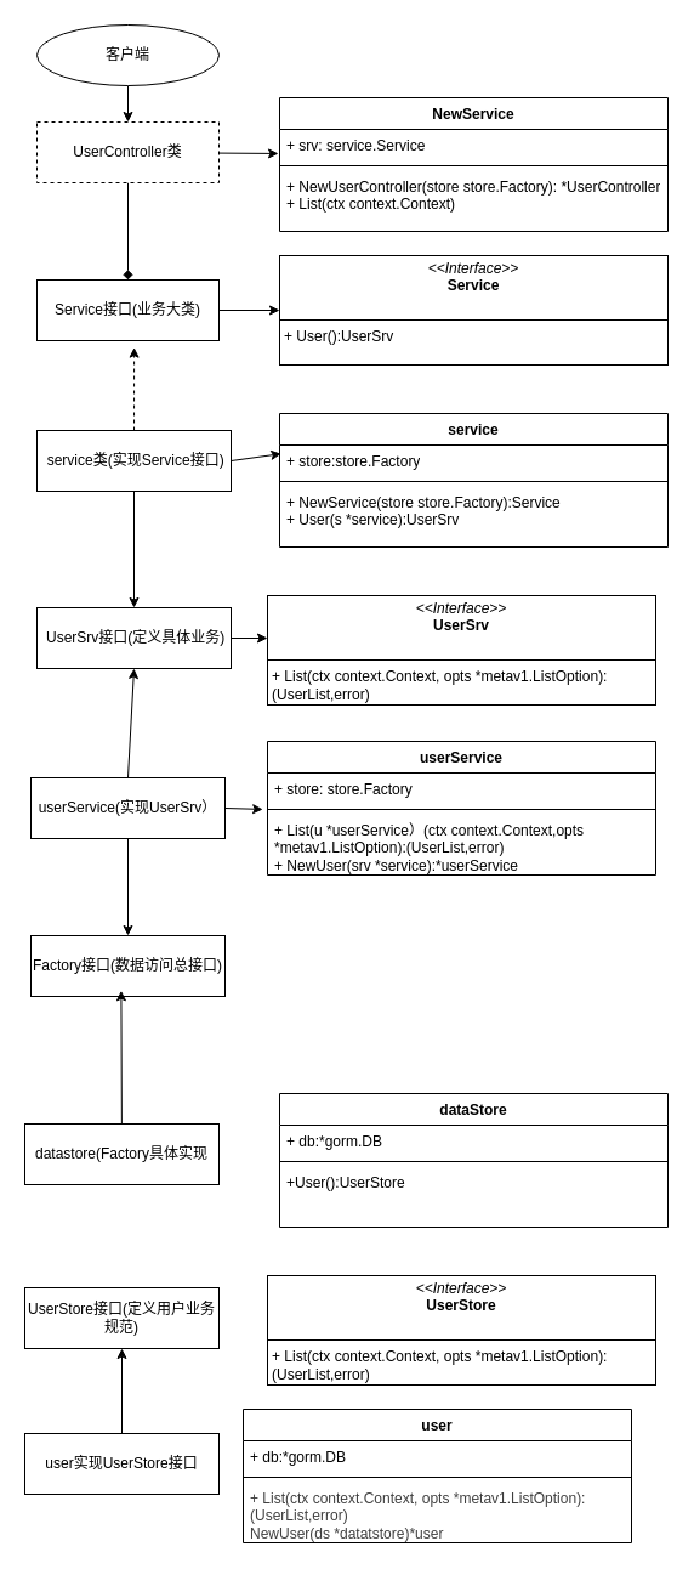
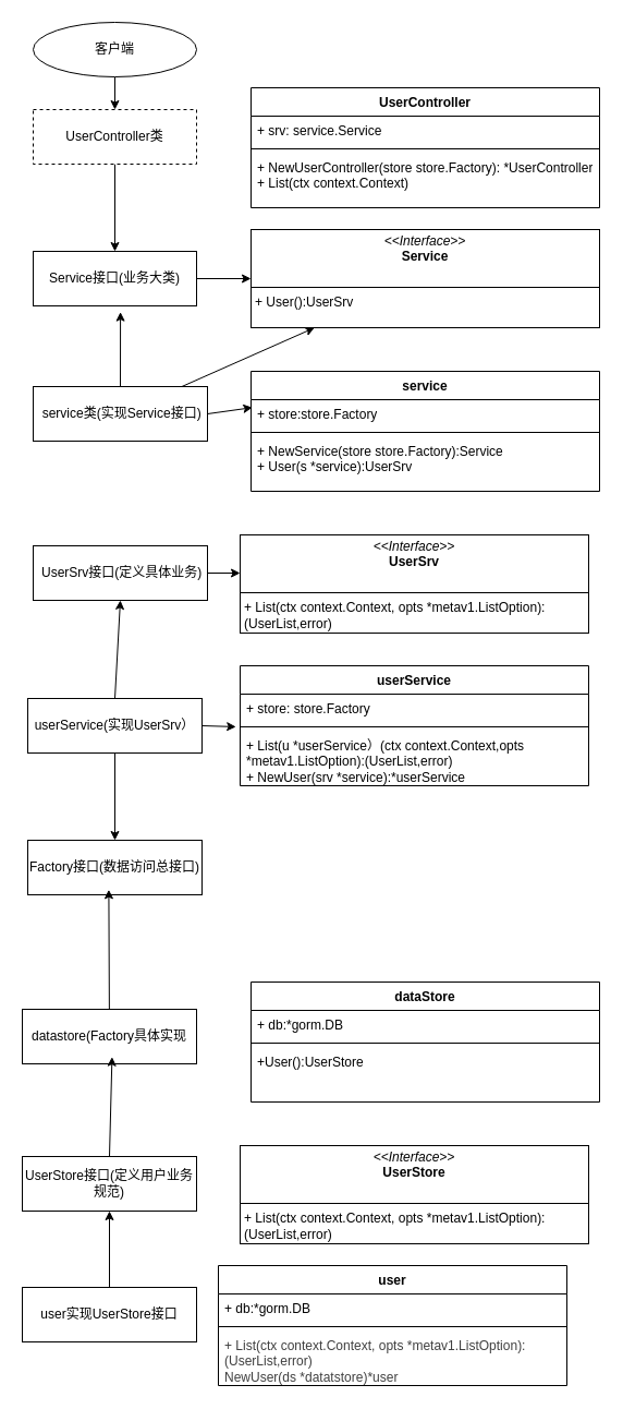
  <mxCell id="0" />
  <mxCell id="1" parent="0" />
  <mxCell id="2" style="edgeStyle=none;html=1;exitX=0.5;exitY=1;exitDx=0;exitDy=0;entryX=0.5;entryY=0;entryDx=0;entryDy=0;" edge="1" parent="1" source="3" target="5"><mxGeometry relative="1" as="geometry" /></mxCell>
  <mxCell id="3" value="客户端" style="ellipse;whiteSpace=wrap;html=1;" vertex="1" parent="1"><mxGeometry x="30" y="20" width="150" height="50" as="geometry" /></mxCell>
- <mxCell id="4" style="edgeStyle=none;html=1;entryX=0.5;entryY=0;entryDx=0;entryDy=0;endArrow=diamond;" edge="1" parent="1" source="5" target="12"><mxGeometry relative="1" as="geometry" /></mxCell>
+ <mxCell id="4" style="edgeStyle=none;html=1;entryX=0.5;entryY=0;entryDx=0;entryDy=0;" edge="1" parent="1" source="5" target="12"><mxGeometry relative="1" as="geometry" /></mxCell>
  <mxCell id="5" value="UserController类" style="rounded=0;whiteSpace=wrap;html=1;dashed=1;" vertex="1" parent="1"><mxGeometry x="30" y="100" width="150" height="50" as="geometry" /></mxCell>
- <mxCell id="6" value="NewService" style="swimlane;fontStyle=1;align=center;verticalAlign=top;childLayout=stackLayout;horizontal=1;startSize=26;horizontalStack=0;resizeParent=1;resizeParentMax=0;resizeLast=0;collapsible=1;marginBottom=0;whiteSpace=wrap;html=1;" vertex="1" parent="1"><mxGeometry x="230" y="80" width="320" height="110" as="geometry" /></mxCell>
+ <mxCell id="6" value="UserController" style="swimlane;fontStyle=1;align=center;verticalAlign=top;childLayout=stackLayout;horizontal=1;startSize=26;horizontalStack=0;resizeParent=1;resizeParentMax=0;resizeLast=0;collapsible=1;marginBottom=0;whiteSpace=wrap;html=1;" vertex="1" parent="1"><mxGeometry x="230" y="80" width="320" height="110" as="geometry" /></mxCell>
  <mxCell id="7" value="+ srv: service.Service" style="text;strokeColor=none;fillColor=none;align=left;verticalAlign=top;spacingLeft=4;spacingRight=4;overflow=hidden;rotatable=0;points=[[0,0.5],[1,0.5]];portConstraint=eastwest;whiteSpace=wrap;html=1;" vertex="1" parent="6"><mxGeometry y="26" width="320" height="26" as="geometry" /></mxCell>
  <mxCell id="8" value="" style="line;strokeWidth=1;fillColor=none;align=left;verticalAlign=middle;spacingTop=-1;spacingLeft=3;spacingRight=3;rotatable=0;labelPosition=right;points=[];portConstraint=eastwest;strokeColor=inherit;" vertex="1" parent="6"><mxGeometry y="52" width="320" height="8" as="geometry" /></mxCell>
  <mxCell id="9" value="+ NewUserController(store store.Factory): *UserController&lt;div&gt;+ List(ctx context.Context)&lt;/div&gt;" style="text;strokeColor=none;fillColor=none;align=left;verticalAlign=top;spacingLeft=4;spacingRight=4;overflow=hidden;rotatable=0;points=[[0,0.5],[1,0.5]];portConstraint=eastwest;whiteSpace=wrap;html=1;" vertex="1" parent="6"><mxGeometry y="60" width="320" height="50" as="geometry" /></mxCell>
- <mxCell id="10" style="edgeStyle=none;html=1;entryX=-0.003;entryY=0.768;entryDx=0;entryDy=0;entryPerimeter=0;" edge="1" parent="1" source="5" target="7"><mxGeometry relative="1" as="geometry" /></mxCell>
  <mxCell id="11" style="edgeStyle=none;html=1;entryX=0;entryY=0.5;entryDx=0;entryDy=0;" edge="1" parent="1" source="12" target="13"><mxGeometry relative="1" as="geometry" /></mxCell>
  <mxCell id="12" value="Service接口(业务大类)" style="rounded=0;whiteSpace=wrap;html=1;" vertex="1" parent="1"><mxGeometry x="30" y="230" width="150" height="50" as="geometry" /></mxCell>
  <mxCell id="13" value="&lt;p style=&quot;margin:0px;margin-top:4px;text-align:center;&quot;&gt;&lt;i&gt;&amp;lt;&amp;lt;Interface&amp;gt;&amp;gt;&lt;/i&gt;&lt;br&gt;&lt;b&gt;Service&lt;/b&gt;&lt;/p&gt;&lt;p style=&quot;margin:0px;margin-left:4px;&quot;&gt;&lt;br&gt;&lt;/p&gt;&lt;hr size=&quot;1&quot; style=&quot;border-style:solid;&quot;&gt;&lt;p style=&quot;margin:0px;margin-left:4px;&quot;&gt;+ User():UserSrv&lt;br&gt;&lt;/p&gt;" style="verticalAlign=top;align=left;overflow=fill;html=1;whiteSpace=wrap;" vertex="1" parent="1"><mxGeometry x="230" y="210" width="320" height="90" as="geometry" /></mxCell>
- <mxCell id="14" style="edgeStyle=none;html=1;entryX=0.5;entryY=0;entryDx=0;entryDy=0;" edge="1" parent="1" source="15" target="22"><mxGeometry relative="1" as="geometry" /></mxCell>
+ <mxCell id="14" style="edgeStyle=none;html=1;" edge="1" parent="1" source="15" target="13"><mxGeometry relative="1" as="geometry" /></mxCell>
  <mxCell id="15" value="&amp;nbsp;service类(实现Service接口)" style="rounded=0;whiteSpace=wrap;html=1;" vertex="1" parent="1"><mxGeometry x="30" y="354" width="160" height="50" as="geometry" /></mxCell>
- <mxCell id="16" style="edgeStyle=none;html=1;entryX=0.534;entryY=1.112;entryDx=0;entryDy=0;entryPerimeter=0;dashed=1;" edge="1" parent="1" source="15" target="12"><mxGeometry relative="1" as="geometry" /></mxCell>
+ <mxCell id="16" style="edgeStyle=none;html=1;entryX=0.534;entryY=1.112;entryDx=0;entryDy=0;entryPerimeter=0;" edge="1" parent="1" source="15" target="12"><mxGeometry relative="1" as="geometry" /></mxCell>
  <mxCell id="17" value="service" style="swimlane;fontStyle=1;align=center;verticalAlign=top;childLayout=stackLayout;horizontal=1;startSize=26;horizontalStack=0;resizeParent=1;resizeParentMax=0;resizeLast=0;collapsible=1;marginBottom=0;whiteSpace=wrap;html=1;" vertex="1" parent="1"><mxGeometry x="230" width="320" height="110" as="geometry" y="340" /></mxCell>
  <mxCell id="18" value="+ store:store.Factory" style="text;strokeColor=none;fillColor=none;align=left;verticalAlign=top;spacingLeft=4;spacingRight=4;overflow=hidden;rotatable=0;points=[[0,0.5],[1,0.5]];portConstraint=eastwest;whiteSpace=wrap;html=1;" vertex="1" parent="17"><mxGeometry y="26" width="320" height="26" as="geometry" /></mxCell>
  <mxCell id="19" value="" style="line;strokeWidth=1;fillColor=none;align=left;verticalAlign=middle;spacingTop=-1;spacingLeft=3;spacingRight=3;rotatable=0;labelPosition=right;points=[];portConstraint=eastwest;strokeColor=inherit;" vertex="1" parent="17"><mxGeometry y="52" width="320" height="8" as="geometry" /></mxCell>
  <mxCell id="20" value="+ NewService(store store.Factory):Service&lt;div&gt;+ User(s *service):UserSrv&lt;/div&gt;" style="text;strokeColor=none;fillColor=none;align=left;verticalAlign=top;spacingLeft=4;spacingRight=4;overflow=hidden;rotatable=0;points=[[0,0.5],[1,0.5]];portConstraint=eastwest;whiteSpace=wrap;html=1;" vertex="1" parent="17"><mxGeometry y="60" width="320" height="50" as="geometry" /></mxCell>
  <mxCell id="21" style="edgeStyle=none;html=1;exitX=1;exitY=0.5;exitDx=0;exitDy=0;entryX=0.004;entryY=0.277;entryDx=0;entryDy=0;entryPerimeter=0;" edge="1" parent="1" source="15" target="18"><mxGeometry relative="1" as="geometry" /></mxCell>
  <mxCell id="22" value="&amp;nbsp;UserSrv接口(定义具体业务)" style="rounded=0;whiteSpace=wrap;html=1;" vertex="1" parent="1"><mxGeometry x="30" y="500" width="160" height="50" as="geometry" /></mxCell>
  <mxCell id="23" value="&lt;p style=&quot;margin:0px;margin-top:4px;text-align:center;&quot;&gt;&lt;i&gt;&amp;lt;&amp;lt;Interface&amp;gt;&amp;gt;&lt;/i&gt;&lt;br&gt;&lt;b&gt;UserSrv&lt;/b&gt;&lt;/p&gt;&lt;p style=&quot;margin:0px;margin-left:4px;&quot;&gt;&lt;br&gt;&lt;/p&gt;&lt;hr size=&quot;1&quot; style=&quot;border-style:solid;&quot;&gt;&lt;p style=&quot;margin:0px;margin-left:4px;&quot;&gt;+ List(ctx context.Context, opts *metav1.ListOption):(UserList,error)&lt;br&gt;&lt;/p&gt;" style="verticalAlign=top;align=left;overflow=fill;html=1;whiteSpace=wrap;" vertex="1" parent="1"><mxGeometry x="220" y="490" width="320" height="90" as="geometry" /></mxCell>
  <mxCell id="24" style="edgeStyle=none;html=1;entryX=0;entryY=0.389;entryDx=0;entryDy=0;entryPerimeter=0;" edge="1" parent="1" source="22" target="23"><mxGeometry relative="1" as="geometry" /></mxCell>
  <mxCell id="25" style="edgeStyle=none;html=1;exitX=0.5;exitY=0;exitDx=0;exitDy=0;entryX=0.5;entryY=1;entryDx=0;entryDy=0;" edge="1" parent="1" source="27" target="22"><mxGeometry relative="1" as="geometry" /></mxCell>
  <mxCell id="26" style="edgeStyle=none;html=1;entryX=0.5;entryY=0;entryDx=0;entryDy=0;" edge="1" parent="1" source="27" target="33"><mxGeometry relative="1" as="geometry" /></mxCell>
  <mxCell id="27" value="userService(实现UserSrv）" style="rounded=0;whiteSpace=wrap;html=1;" vertex="1" parent="1"><mxGeometry x="25" y="640" width="160" height="50" as="geometry" /></mxCell>
  <mxCell id="28" value="userService" style="swimlane;fontStyle=1;align=center;verticalAlign=top;childLayout=stackLayout;horizontal=1;startSize=26;horizontalStack=0;resizeParent=1;resizeParentMax=0;resizeLast=0;collapsible=1;marginBottom=0;whiteSpace=wrap;html=1;" vertex="1" parent="1"><mxGeometry x="220" y="610" width="320" height="110" as="geometry" /></mxCell>
  <mxCell id="29" value="+ store: store.Factory" style="text;strokeColor=none;fillColor=none;align=left;verticalAlign=top;spacingLeft=4;spacingRight=4;overflow=hidden;rotatable=0;points=[[0,0.5],[1,0.5]];portConstraint=eastwest;whiteSpace=wrap;html=1;" vertex="1" parent="28"><mxGeometry y="26" width="320" height="26" as="geometry" /></mxCell>
  <mxCell id="30" value="" style="line;strokeWidth=1;fillColor=none;align=left;verticalAlign=middle;spacingTop=-1;spacingLeft=3;spacingRight=3;rotatable=0;labelPosition=right;points=[];portConstraint=eastwest;strokeColor=inherit;" vertex="1" parent="28"><mxGeometry y="52" width="320" height="8" as="geometry" /></mxCell>
  <mxCell id="31" value="+ List(u *userService）(ctx context.Context,opts *metav1.ListOption):(UserList,error)&lt;div&gt;+ NewUser(srv *service):*userService&lt;/div&gt;" style="text;strokeColor=none;fillColor=none;align=left;verticalAlign=top;spacingLeft=4;spacingRight=4;overflow=hidden;rotatable=0;points=[[0,0.5],[1,0.5]];portConstraint=eastwest;whiteSpace=wrap;html=1;" vertex="1" parent="28"><mxGeometry y="60" width="320" height="50" as="geometry" /></mxCell>
  <mxCell id="32" style="edgeStyle=none;html=1;exitX=1;exitY=0.5;exitDx=0;exitDy=0;entryX=-0.012;entryY=-0.081;entryDx=0;entryDy=0;entryPerimeter=0;" edge="1" parent="1" source="27" target="31"><mxGeometry relative="1" as="geometry" /></mxCell>
  <mxCell id="33" value="Factory接口(数据访问总接口)" style="rounded=0;whiteSpace=wrap;html=1;" vertex="1" parent="1"><mxGeometry x="25" y="770" width="160" height="50" as="geometry" /></mxCell>
  <mxCell id="34" value="datastore(Factory具体实现" style="rounded=0;whiteSpace=wrap;html=1;" vertex="1" parent="1"><mxGeometry x="20" y="925" width="160" height="50" as="geometry" /></mxCell>
  <mxCell id="35" style="edgeStyle=none;html=1;entryX=0.465;entryY=0.906;entryDx=0;entryDy=0;entryPerimeter=0;" edge="1" parent="1" source="34" target="33"><mxGeometry relative="1" as="geometry" /></mxCell>
  <mxCell id="36" value="dataStore" style="swimlane;fontStyle=1;align=center;verticalAlign=top;childLayout=stackLayout;horizontal=1;startSize=26;horizontalStack=0;resizeParent=1;resizeParentMax=0;resizeLast=0;collapsible=1;marginBottom=0;whiteSpace=wrap;html=1;" vertex="1" parent="1"><mxGeometry x="230" y="900" width="320" height="110" as="geometry" /></mxCell>
  <mxCell id="37" value="+ db:*gorm.DB" style="text;strokeColor=none;fillColor=none;align=left;verticalAlign=top;spacingLeft=4;spacingRight=4;overflow=hidden;rotatable=0;points=[[0,0.5],[1,0.5]];portConstraint=eastwest;whiteSpace=wrap;html=1;" vertex="1" parent="36"><mxGeometry y="26" width="320" height="26" as="geometry" /></mxCell>
  <mxCell id="38" value="" style="line;strokeWidth=1;fillColor=none;align=left;verticalAlign=middle;spacingTop=-1;spacingLeft=3;spacingRight=3;rotatable=0;labelPosition=right;points=[];portConstraint=eastwest;strokeColor=inherit;" vertex="1" parent="36"><mxGeometry y="52" width="320" height="8" as="geometry" /></mxCell>
  <mxCell id="39" value="+User():UserStore&lt;div&gt;&lt;br&gt;&lt;/div&gt;" style="text;strokeColor=none;fillColor=none;align=left;verticalAlign=top;spacingLeft=4;spacingRight=4;overflow=hidden;rotatable=0;points=[[0,0.5],[1,0.5]];portConstraint=eastwest;whiteSpace=wrap;html=1;" vertex="1" parent="36"><mxGeometry y="60" width="320" height="50" as="geometry" /></mxCell>
  <mxCell id="40" value="UserStore接口(定义用户业务规范)" style="rounded=0;whiteSpace=wrap;html=1;" vertex="1" parent="1"><mxGeometry x="20" y="1060" width="160" height="50" as="geometry" /></mxCell>
  <mxCell id="41" value="&lt;p style=&quot;margin:0px;margin-top:4px;text-align:center;&quot;&gt;&lt;i&gt;&amp;lt;&amp;lt;Interface&amp;gt;&amp;gt;&lt;/i&gt;&lt;br&gt;&lt;b&gt;UserStore&lt;/b&gt;&lt;/p&gt;&lt;p style=&quot;margin:0px;margin-left:4px;&quot;&gt;&lt;br&gt;&lt;/p&gt;&lt;hr size=&quot;1&quot; style=&quot;border-style:solid;&quot;&gt;&lt;p style=&quot;margin:0px;margin-left:4px;&quot;&gt;+ List(ctx context.Context, opts *metav1.ListOption):(UserList,error)&lt;br&gt;&lt;/p&gt;" style="verticalAlign=top;align=left;overflow=fill;html=1;whiteSpace=wrap;" vertex="1" parent="1"><mxGeometry x="220" y="1050" width="320" height="90" as="geometry" /></mxCell>
+ <mxCell id="42" style="edgeStyle=none;html=1;exitX=0.5;exitY=0;exitDx=0;exitDy=0;entryX=0.515;entryY=0.874;entryDx=0;entryDy=0;entryPerimeter=0;" edge="1" parent="1" source="40" target="34"><mxGeometry relative="1" as="geometry" /></mxCell>
  <mxCell id="43" style="edgeStyle=none;html=1;entryX=0.5;entryY=1;entryDx=0;entryDy=0;" edge="1" parent="1" source="44" target="40"><mxGeometry relative="1" as="geometry" /></mxCell>
  <mxCell id="44" value="user实现UserStore接口" style="rounded=0;whiteSpace=wrap;html=1;" vertex="1" parent="1"><mxGeometry x="20" y="1180" width="160" height="50" as="geometry" /></mxCell>
  <mxCell id="45" value="user" style="swimlane;fontStyle=1;align=center;verticalAlign=top;childLayout=stackLayout;horizontal=1;startSize=26;horizontalStack=0;resizeParent=1;resizeParentMax=0;resizeLast=0;collapsible=1;marginBottom=0;whiteSpace=wrap;html=1;" vertex="1" parent="1"><mxGeometry x="200" y="1160" width="320" height="110" as="geometry" /></mxCell>
  <mxCell id="46" value="+ db:*gorm.DB" style="text;strokeColor=none;fillColor=none;align=left;verticalAlign=top;spacingLeft=4;spacingRight=4;overflow=hidden;rotatable=0;points=[[0,0.5],[1,0.5]];portConstraint=eastwest;whiteSpace=wrap;html=1;" vertex="1" parent="45"><mxGeometry y="26" width="320" height="26" as="geometry" /></mxCell>
  <mxCell id="47" value="" style="line;strokeWidth=1;fillColor=none;align=left;verticalAlign=middle;spacingTop=-1;spacingLeft=3;spacingRight=3;rotatable=0;labelPosition=right;points=[];portConstraint=eastwest;strokeColor=inherit;" vertex="1" parent="45"><mxGeometry y="52" width="320" height="8" as="geometry" /></mxCell>
  <mxCell id="48" value="&lt;div&gt;&lt;div&gt;&lt;span style=&quot;color: rgb(63, 63, 63);&quot;&gt;+ List(ctx context.Context, opts *metav1.ListOption):(UserList,error)&lt;/span&gt;&lt;/div&gt;&lt;/div&gt;&lt;div&gt;&lt;span style=&quot;color: rgb(63, 63, 63);&quot;&gt;NewUser(ds *datatstore)*user&lt;/span&gt;&lt;/div&gt;" style="text;strokeColor=none;fillColor=none;align=left;verticalAlign=top;spacingLeft=4;spacingRight=4;overflow=hidden;rotatable=0;points=[[0,0.5],[1,0.5]];portConstraint=eastwest;whiteSpace=wrap;html=1;" vertex="1" parent="45"><mxGeometry y="60" width="320" height="50" as="geometry" /></mxCell>
